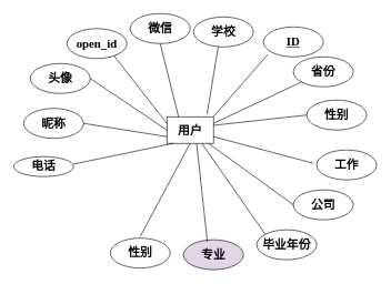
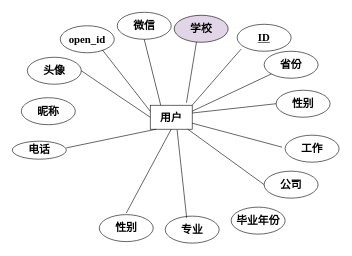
  <mxCell id="0" />
  <mxCell id="1" parent="0" />
  <mxCell id="2" value="&lt;font style=&quot;font-size: 18px&quot; face=&quot;宋体&quot;&gt;&lt;b&gt;用户&lt;/b&gt;&lt;/font&gt;" style="rounded=0;whiteSpace=wrap;html=1;" parent="1" vertex="1"><mxGeometry x="250" y="175" width="70" height="40" as="geometry" /></mxCell>
  <mxCell id="3" value="&lt;font style=&quot;font-size: 18px&quot;&gt;&lt;b&gt;open_id&lt;/b&gt;&lt;/font&gt;" style="ellipse;whiteSpace=wrap;html=1;fontFamily=Times new Roman;" parent="1" vertex="1"><mxGeometry x="100" y="42.5" width="90" height="45" as="geometry" /></mxCell>
  <mxCell id="4" value="&lt;font style=&quot;font-size: 18px&quot; face=&quot;宋体&quot;&gt;&lt;b&gt;头像&lt;/b&gt;&lt;/font&gt;" style="ellipse;whiteSpace=wrap;html=1;" parent="1" vertex="1"><mxGeometry x="45" y="95" width="90" height="45" as="geometry" /></mxCell>
  <mxCell id="5" value="&lt;font style=&quot;font-size: 18px&quot; face=&quot;宋体&quot;&gt;&lt;b&gt;昵称&lt;/b&gt;&lt;/font&gt;" style="ellipse;whiteSpace=wrap;html=1;" parent="1" vertex="1"><mxGeometry x="35" y="162.5" width="90" height="45" as="geometry" /></mxCell>
  <mxCell id="6" value="&lt;h4&gt;&lt;font style=&quot;font-size: 18px&quot; face=&quot;宋体&quot;&gt;电话&lt;/font&gt;&lt;/h4&gt;" style="ellipse;whiteSpace=wrap;html=1;" parent="1" vertex="1"><mxGeometry x="20" y="235" width="90" height="30" as="geometry" /></mxCell>
  <mxCell id="7" value="&lt;font style=&quot;font-size: 18px&quot; face=&quot;宋体&quot;&gt;&lt;b&gt;微信&lt;/b&gt;&lt;/font&gt;" style="ellipse;whiteSpace=wrap;html=1;" parent="1" vertex="1"><mxGeometry x="195" y="20" width="90" height="45" as="geometry" /></mxCell>
- <mxCell id="8" value="&lt;font style=&quot;font-size: 18px&quot;&gt;&lt;b&gt;学校&lt;/b&gt;&lt;/font&gt;" style="ellipse;whiteSpace=wrap;html=1;fontFamily=宋体;" parent="1" vertex="1"><mxGeometry x="290" y="25" width="90" height="45" as="geometry" /></mxCell>
+ <mxCell id="8" value="&lt;font style=&quot;font-size: 18px&quot;&gt;&lt;b&gt;学校&lt;/b&gt;&lt;/font&gt;" style="ellipse;whiteSpace=wrap;html=1;fontFamily=宋体;fillColor=#e1d5e7;" parent="1" vertex="1"><mxGeometry x="290" y="25" width="90" height="45" as="geometry" /></mxCell>
  <mxCell id="9" value="&lt;font style=&quot;font-size: 18px&quot; face=&quot;宋体&quot;&gt;&lt;b&gt;性别&lt;/b&gt;&lt;/font&gt;" style="ellipse;whiteSpace=wrap;html=1;" parent="1" vertex="1"><mxGeometry x="460" y="150" width="90" height="45" as="geometry" /></mxCell>
  <mxCell id="10" value="&lt;font style=&quot;font-size: 18px&quot; face=&quot;宋体&quot;&gt;&lt;b&gt;省份&lt;/b&gt;&lt;/font&gt;" style="ellipse;whiteSpace=wrap;html=1;" parent="1" vertex="1"><mxGeometry x="440" y="85" width="90" height="45" as="geometry" /></mxCell>
  <mxCell id="11" value="&lt;font style=&quot;font-size: 18px&quot; face=&quot;宋体&quot;&gt;&lt;b&gt;工作&lt;/b&gt;&lt;/font&gt;" style="ellipse;whiteSpace=wrap;html=1;" parent="1" vertex="1"><mxGeometry x="475" y="225" width="90" height="45" as="geometry" /></mxCell>
  <mxCell id="12" value="&lt;font style=&quot;font-size: 18px&quot; face=&quot;宋体&quot;&gt;&lt;b&gt;公司&lt;/b&gt;&lt;/font&gt;" style="ellipse;whiteSpace=wrap;html=1;" parent="1" vertex="1"><mxGeometry x="440" y="285" width="90" height="45" as="geometry" /></mxCell>
  <mxCell id="13" value="&lt;font style=&quot;font-size: 18px&quot; face=&quot;宋体&quot;&gt;&lt;b&gt;毕业年份&lt;/b&gt;&lt;/font&gt;" style="ellipse;whiteSpace=wrap;html=1;" parent="1" vertex="1"><mxGeometry x="385" y="345" width="90" height="45" as="geometry" /></mxCell>
- <mxCell id="14" value="&lt;font style=&quot;font-size: 18px&quot; face=&quot;宋体&quot;&gt;&lt;b&gt;专业&lt;/b&gt;&lt;/font&gt;" style="ellipse;whiteSpace=wrap;html=1;fillColor=#e1d5e7;" parent="1" vertex="1"><mxGeometry x="275" y="360" width="90" height="45" as="geometry" /></mxCell>
+ <mxCell id="14" value="&lt;font style=&quot;font-size: 18px&quot; face=&quot;宋体&quot;&gt;&lt;b&gt;专业&lt;/b&gt;&lt;/font&gt;" style="ellipse;whiteSpace=wrap;html=1;" parent="1" vertex="1"><mxGeometry x="275" y="360" width="90" height="45" as="geometry" /></mxCell>
  <mxCell id="15" value="&lt;font style=&quot;font-size: 18px&quot; face=&quot;宋体&quot;&gt;&lt;b&gt;性别&lt;/b&gt;&lt;/font&gt;" style="ellipse;whiteSpace=wrap;html=1;" parent="1" vertex="1"><mxGeometry x="165" y="357.5" width="90" height="45" as="geometry" /></mxCell>
  <mxCell id="16" value="" style="endArrow=none;html=1;entryX=0;entryY=0.25;entryDx=0;entryDy=0;exitX=0.778;exitY=0.889;exitDx=0;exitDy=0;exitPerimeter=0;" parent="1" source="3" target="2" edge="1"><mxGeometry width="50" height="50" relative="1" as="geometry"><mxPoint x="20" y="475" as="sourcePoint" /><mxPoint x="70" y="425" as="targetPoint" /></mxGeometry></mxCell>
  <mxCell id="17" value="" style="endArrow=none;html=1;entryX=0;entryY=0.5;entryDx=0;entryDy=0;exitX=1;exitY=0.5;exitDx=0;exitDy=0;" parent="1" source="4" target="2" edge="1"><mxGeometry width="50" height="50" relative="1" as="geometry"><mxPoint x="125" y="87.5" as="sourcePoint" /><mxPoint x="225" y="207.5" as="targetPoint" /></mxGeometry></mxCell>
- <mxCell id="18" value="" style="endArrow=none;html=1;entryX=0;entryY=0.75;entryDx=0;entryDy=0;exitX=1;exitY=0.5;exitDx=0;exitDy=0;" parent="1" source="5" target="2" edge="1"><mxGeometry width="50" height="50" relative="1" as="geometry"><mxPoint x="170" y="85" as="sourcePoint" /><mxPoint x="270" y="205" as="targetPoint" /></mxGeometry></mxCell>
  <mxCell id="19" value="" style="endArrow=none;html=1;entryX=0;entryY=0.75;entryDx=0;entryDy=0;exitX=1;exitY=0.373;exitDx=0;exitDy=0;exitPerimeter=0;" parent="1" source="6" edge="1"><mxGeometry width="50" height="50" relative="1" as="geometry"><mxPoint x="135" y="195" as="sourcePoint" /><mxPoint x="260" y="215" as="targetPoint" /></mxGeometry></mxCell>
  <mxCell id="20" value="" style="endArrow=none;html=1;entryX=0.5;entryY=1;entryDx=0;entryDy=0;" parent="1" target="2" edge="1"><mxGeometry width="50" height="50" relative="1" as="geometry"><mxPoint x="210" y="355" as="sourcePoint" /><mxPoint x="280" y="235" as="targetPoint" /></mxGeometry></mxCell>
  <mxCell id="21" value="" style="endArrow=none;html=1;entryX=0.64;entryY=1.02;entryDx=0;entryDy=0;exitX=0.398;exitY=0.067;exitDx=0;exitDy=0;exitPerimeter=0;entryPerimeter=0;" parent="1" source="14" target="2" edge="1"><mxGeometry width="50" height="50" relative="1" as="geometry"><mxPoint x="165" y="225" as="sourcePoint" /><mxPoint x="290" y="245" as="targetPoint" /></mxGeometry></mxCell>
- <mxCell id="22" value="" style="endArrow=none;html=1;entryX=0.75;entryY=1;entryDx=0;entryDy=0;exitX=0;exitY=0;exitDx=0;exitDy=0;" parent="1" source="13" target="2" edge="1"><mxGeometry width="50" height="50" relative="1" as="geometry"><mxPoint x="321" y="373" as="sourcePoint" /><mxPoint x="305" y="226" as="targetPoint" /></mxGeometry></mxCell>
  <mxCell id="23" value="" style="endArrow=none;html=1;exitX=0;exitY=0.5;exitDx=0;exitDy=0;" parent="1" source="12" target="2" edge="1"><mxGeometry width="50" height="50" relative="1" as="geometry"><mxPoint x="408" y="374" as="sourcePoint" /><mxPoint x="313" y="225" as="targetPoint" /></mxGeometry></mxCell>
  <mxCell id="24" value="" style="endArrow=none;html=1;entryX=1;entryY=0.75;entryDx=0;entryDy=0;" parent="1" target="2" edge="1"><mxGeometry width="50" height="50" relative="1" as="geometry"><mxPoint x="470" y="245" as="sourcePoint" /><mxPoint x="323.455" y="225" as="targetPoint" /></mxGeometry></mxCell>
  <mxCell id="25" value="" style="endArrow=none;html=1;exitX=0;exitY=0.5;exitDx=0;exitDy=0;" parent="1" source="9" edge="1"><mxGeometry width="50" height="50" relative="1" as="geometry"><mxPoint x="475" y="202.5" as="sourcePoint" /><mxPoint x="320" y="188" as="targetPoint" /></mxGeometry></mxCell>
  <mxCell id="26" value="" style="endArrow=none;html=1;" parent="1" source="10" edge="1"><mxGeometry width="50" height="50" relative="1" as="geometry"><mxPoint x="470" y="183" as="sourcePoint" /><mxPoint x="320" y="185" as="targetPoint" /></mxGeometry></mxCell>
  <mxCell id="27" value="" style="endArrow=none;html=1;exitX=0.413;exitY=0.987;exitDx=0;exitDy=0;entryX=0.863;entryY=-0.1;entryDx=0;entryDy=0;exitPerimeter=0;entryPerimeter=0;" parent="1" source="8" target="2" edge="1"><mxGeometry width="50" height="50" relative="1" as="geometry"><mxPoint x="480" y="193" as="sourcePoint" /><mxPoint x="345" y="208" as="targetPoint" /></mxGeometry></mxCell>
  <mxCell id="28" value="" style="endArrow=none;html=1;exitX=0.5;exitY=1;exitDx=0;exitDy=0;entryX=0.25;entryY=0;entryDx=0;entryDy=0;" parent="1" source="7" target="2" edge="1"><mxGeometry width="50" height="50" relative="1" as="geometry"><mxPoint x="367" y="79" as="sourcePoint" /><mxPoint x="295" y="185" as="targetPoint" /></mxGeometry></mxCell>
  <mxCell id="29" value="&lt;font style=&quot;font-size: 18px&quot; face=&quot;Times new Roman&quot;&gt;&lt;u&gt;&lt;b&gt;ID&lt;/b&gt;&lt;/u&gt;&lt;/font&gt;" style="ellipse;whiteSpace=wrap;html=1;" parent="1" vertex="1"><mxGeometry x="395" y="40" width="90" height="45" as="geometry" /></mxCell>
  <mxCell id="30" value="" style="endArrow=none;html=1;exitX=0.073;exitY=0.92;exitDx=0;exitDy=0;exitPerimeter=0;" parent="1" source="29" edge="1"><mxGeometry width="50" height="50" relative="1" as="geometry"><mxPoint x="337" y="79" as="sourcePoint" /><mxPoint x="320" y="175" as="targetPoint" /></mxGeometry></mxCell>
